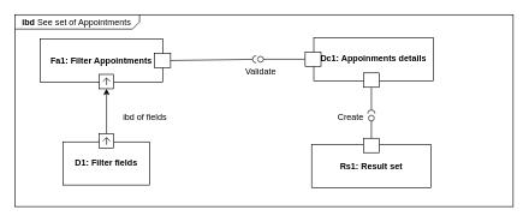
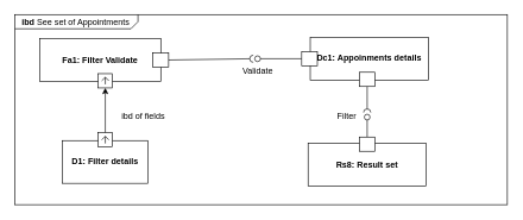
  <mxCell id="0" />
  <mxCell id="1" parent="0" />
  <mxCell id="2" value="&lt;p style=&quot;margin:0px;margin-top:4px;margin-left:10px;text-align:left;&quot;&gt;&lt;b&gt;ibd&lt;/b&gt;&amp;nbsp;See set of Appointments&lt;/p&gt;" style="html=1;shape=mxgraph.sysml.package;labelX=173;align=left;spacingLeft=10;html=1;overflow=fill;whiteSpace=wrap;recursiveResize=0;" vertex="1" parent="1"><mxGeometry x="20" y="20" width="692" height="267" as="geometry" /></mxCell>
  <mxCell id="3" style="rounded=0;orthogonalLoop=1;jettySize=auto;html=1;" edge="1" parent="1" source="6" target="20"><mxGeometry relative="1" as="geometry" /></mxCell>
  <mxCell id="4" value="" style="group" vertex="1" connectable="0" parent="1"><mxGeometry x="87" y="186" width="120" height="71" as="geometry" /></mxCell>
- <mxCell id="5" value="&lt;b&gt;D1: Filter fields&lt;/b&gt;" style="rounded=0;whiteSpace=wrap;html=1;fillColor=none;container=0;" vertex="1" parent="4"><mxGeometry y="11" width="120" height="60" as="geometry" /></mxCell>
+ <mxCell id="5" value="&lt;b&gt;D1: Filter details&lt;/b&gt;" style="rounded=0;whiteSpace=wrap;html=1;fillColor=none;container=0;" vertex="1" parent="4"><mxGeometry y="11" width="120" height="60" as="geometry" /></mxCell>
  <mxCell id="6" value="" style="html=1;shape=mxgraph.sysml.port;sysMLPortType=flowN;" vertex="1" parent="4"><mxGeometry x="50" width="20" height="20" as="geometry" /></mxCell>
  <mxCell id="7" value="ibd of fields" style="text;html=1;align=center;verticalAlign=middle;resizable=0;points=[];autosize=1;strokeColor=none;fillColor=none;" vertex="1" parent="1"><mxGeometry x="150" y="148" width="100" height="30" as="geometry" /></mxCell>
  <mxCell id="8" value="" style="endArrow=none;html=1;rounded=0;align=center;verticalAlign=top;endFill=0;labelBackgroundColor=none;endSize=2;" edge="1" parent="1" source="24" target="9"><mxGeometry relative="1" as="geometry"><mxPoint x="409" y="82" as="sourcePoint" /></mxGeometry></mxCell>
  <mxCell id="9" value="" style="ellipse;html=1;fontSize=11;align=center;fillColor=none;points=[];aspect=fixed;resizable=0;verticalAlign=bottom;labelPosition=center;verticalLabelPosition=top;flipH=1;" vertex="1" parent="1"><mxGeometry x="357" y="78" width="8" height="8" as="geometry" /></mxCell>
  <mxCell id="10" value="" style="endArrow=none;html=1;rounded=0;align=center;verticalAlign=top;endFill=0;labelBackgroundColor=none;endSize=2;" edge="1" parent="1" source="21" target="11"><mxGeometry relative="1" as="geometry" /></mxCell>
  <mxCell id="11" value="" style="shape=requiredInterface;html=1;fontSize=11;align=center;fillColor=none;points=[];aspect=fixed;resizable=0;verticalAlign=bottom;labelPosition=center;verticalLabelPosition=top;flipH=1;rotation=0;" vertex="1" parent="1"><mxGeometry x="350" y="77" width="5" height="10" as="geometry" /></mxCell>
  <mxCell id="12" value="Validate" style="text;html=1;align=center;verticalAlign=middle;resizable=0;points=[];autosize=1;strokeColor=none;fillColor=none;" vertex="1" parent="1"><mxGeometry x="331" y="86" width="60" height="26" as="geometry" /></mxCell>
  <mxCell id="13" value="" style="endArrow=none;html=1;rounded=0;align=center;verticalAlign=top;endFill=0;labelBackgroundColor=none;endSize=2;" edge="1" parent="1" source="28" target="14"><mxGeometry relative="1" as="geometry"><mxPoint x="468" y="173" as="sourcePoint" /></mxGeometry></mxCell>
  <mxCell id="14" value="" style="ellipse;html=1;fontSize=11;align=center;fillColor=none;points=[];aspect=fixed;resizable=0;verticalAlign=bottom;labelPosition=center;verticalLabelPosition=top;flipH=1;" vertex="1" parent="1"><mxGeometry x="511" y="160" width="8" height="8" as="geometry" /></mxCell>
  <mxCell id="15" value="" style="endArrow=none;html=1;rounded=0;align=center;verticalAlign=top;endFill=0;labelBackgroundColor=none;endSize=2;" edge="1" parent="1" source="25" target="16"><mxGeometry relative="1" as="geometry" /></mxCell>
  <mxCell id="16" value="" style="shape=requiredInterface;html=1;fontSize=11;align=center;fillColor=none;points=[];aspect=fixed;resizable=0;verticalAlign=bottom;labelPosition=center;verticalLabelPosition=top;flipH=1;rotation=90;" vertex="1" parent="1"><mxGeometry x="512.5" y="150" width="5" height="10" as="geometry" /></mxCell>
- <mxCell id="17" value="Create" style="text;html=1;align=center;verticalAlign=middle;resizable=0;points=[];autosize=1;strokeColor=none;fillColor=none;" vertex="1" parent="1"><mxGeometry x="458.5" y="150" width="54" height="26" as="geometry" /></mxCell>
+ <mxCell id="17" value="Filter" style="text;html=1;align=center;verticalAlign=middle;resizable=0;points=[];autosize=1;strokeColor=none;fillColor=none;" vertex="1" parent="1"><mxGeometry x="458.5" y="150" width="54" height="26" as="geometry" /></mxCell>
  <mxCell id="18" value="" style="group" vertex="1" connectable="0" parent="1"><mxGeometry x="75" y="54" width="161" height="69" as="geometry" /></mxCell>
- <mxCell id="19" value="&lt;b&gt;Fa1: Filter Appointments&lt;/b&gt;" style="rounded=0;whiteSpace=wrap;html=1;fillColor=none;container=0;" vertex="1" parent="18"><mxGeometry x="-20" width="170" height="60" as="geometry" /></mxCell>
+ <mxCell id="19" value="&lt;b&gt;Fa1: Filter Validate&lt;/b&gt;" style="rounded=0;whiteSpace=wrap;html=1;fillColor=none;container=0;" vertex="1" parent="18"><mxGeometry x="-20" width="170" height="60" as="geometry" /></mxCell>
  <mxCell id="20" value="" style="html=1;shape=mxgraph.sysml.port;sysMLPortType=flowN;container=0;" vertex="1" parent="18"><mxGeometry x="62" y="49" width="20" height="20" as="geometry" /></mxCell>
  <mxCell id="21" value="" style="html=1;rounded=0;container=0;" vertex="1" parent="18"><mxGeometry x="139" y="20" width="22" height="20" as="geometry" /></mxCell>
  <mxCell id="22" value="" style="group" vertex="1" connectable="0" parent="1"><mxGeometry x="423" y="52" width="178" height="69" as="geometry" /></mxCell>
  <mxCell id="23" value="&lt;b&gt;Dc1: Appoinments details&lt;/b&gt;" style="rounded=0;whiteSpace=wrap;html=1;fillColor=none;container=0;" vertex="1" parent="22"><mxGeometry x="12" width="166" height="60" as="geometry" /></mxCell>
  <mxCell id="24" value="" style="html=1;rounded=0;fillColor=default;" vertex="1" parent="22"><mxGeometry y="20" width="22" height="20" as="geometry" /></mxCell>
  <mxCell id="25" value="" style="html=1;rounded=0;container=0;" vertex="1" parent="22"><mxGeometry x="81" y="49" width="22" height="20" as="geometry" /></mxCell>
  <mxCell id="26" value="" style="group" vertex="1" connectable="0" parent="1"><mxGeometry x="432" y="192" width="166" height="69" as="geometry" /></mxCell>
- <mxCell id="27" value="&lt;b&gt;Rs1: Result set&lt;/b&gt;" style="rounded=0;whiteSpace=wrap;html=1;fillColor=none;container=0;" vertex="1" parent="26"><mxGeometry y="9" width="166" height="60" as="geometry" /></mxCell>
+ <mxCell id="27" value="&lt;b&gt;Rs8: Result set&lt;/b&gt;" style="rounded=0;whiteSpace=wrap;html=1;fillColor=none;container=0;" vertex="1" parent="26"><mxGeometry y="9" width="166" height="60" as="geometry" /></mxCell>
  <mxCell id="28" value="" style="html=1;rounded=0;fillColor=default;" vertex="1" parent="26"><mxGeometry x="72" width="22" height="20" as="geometry" /></mxCell>
